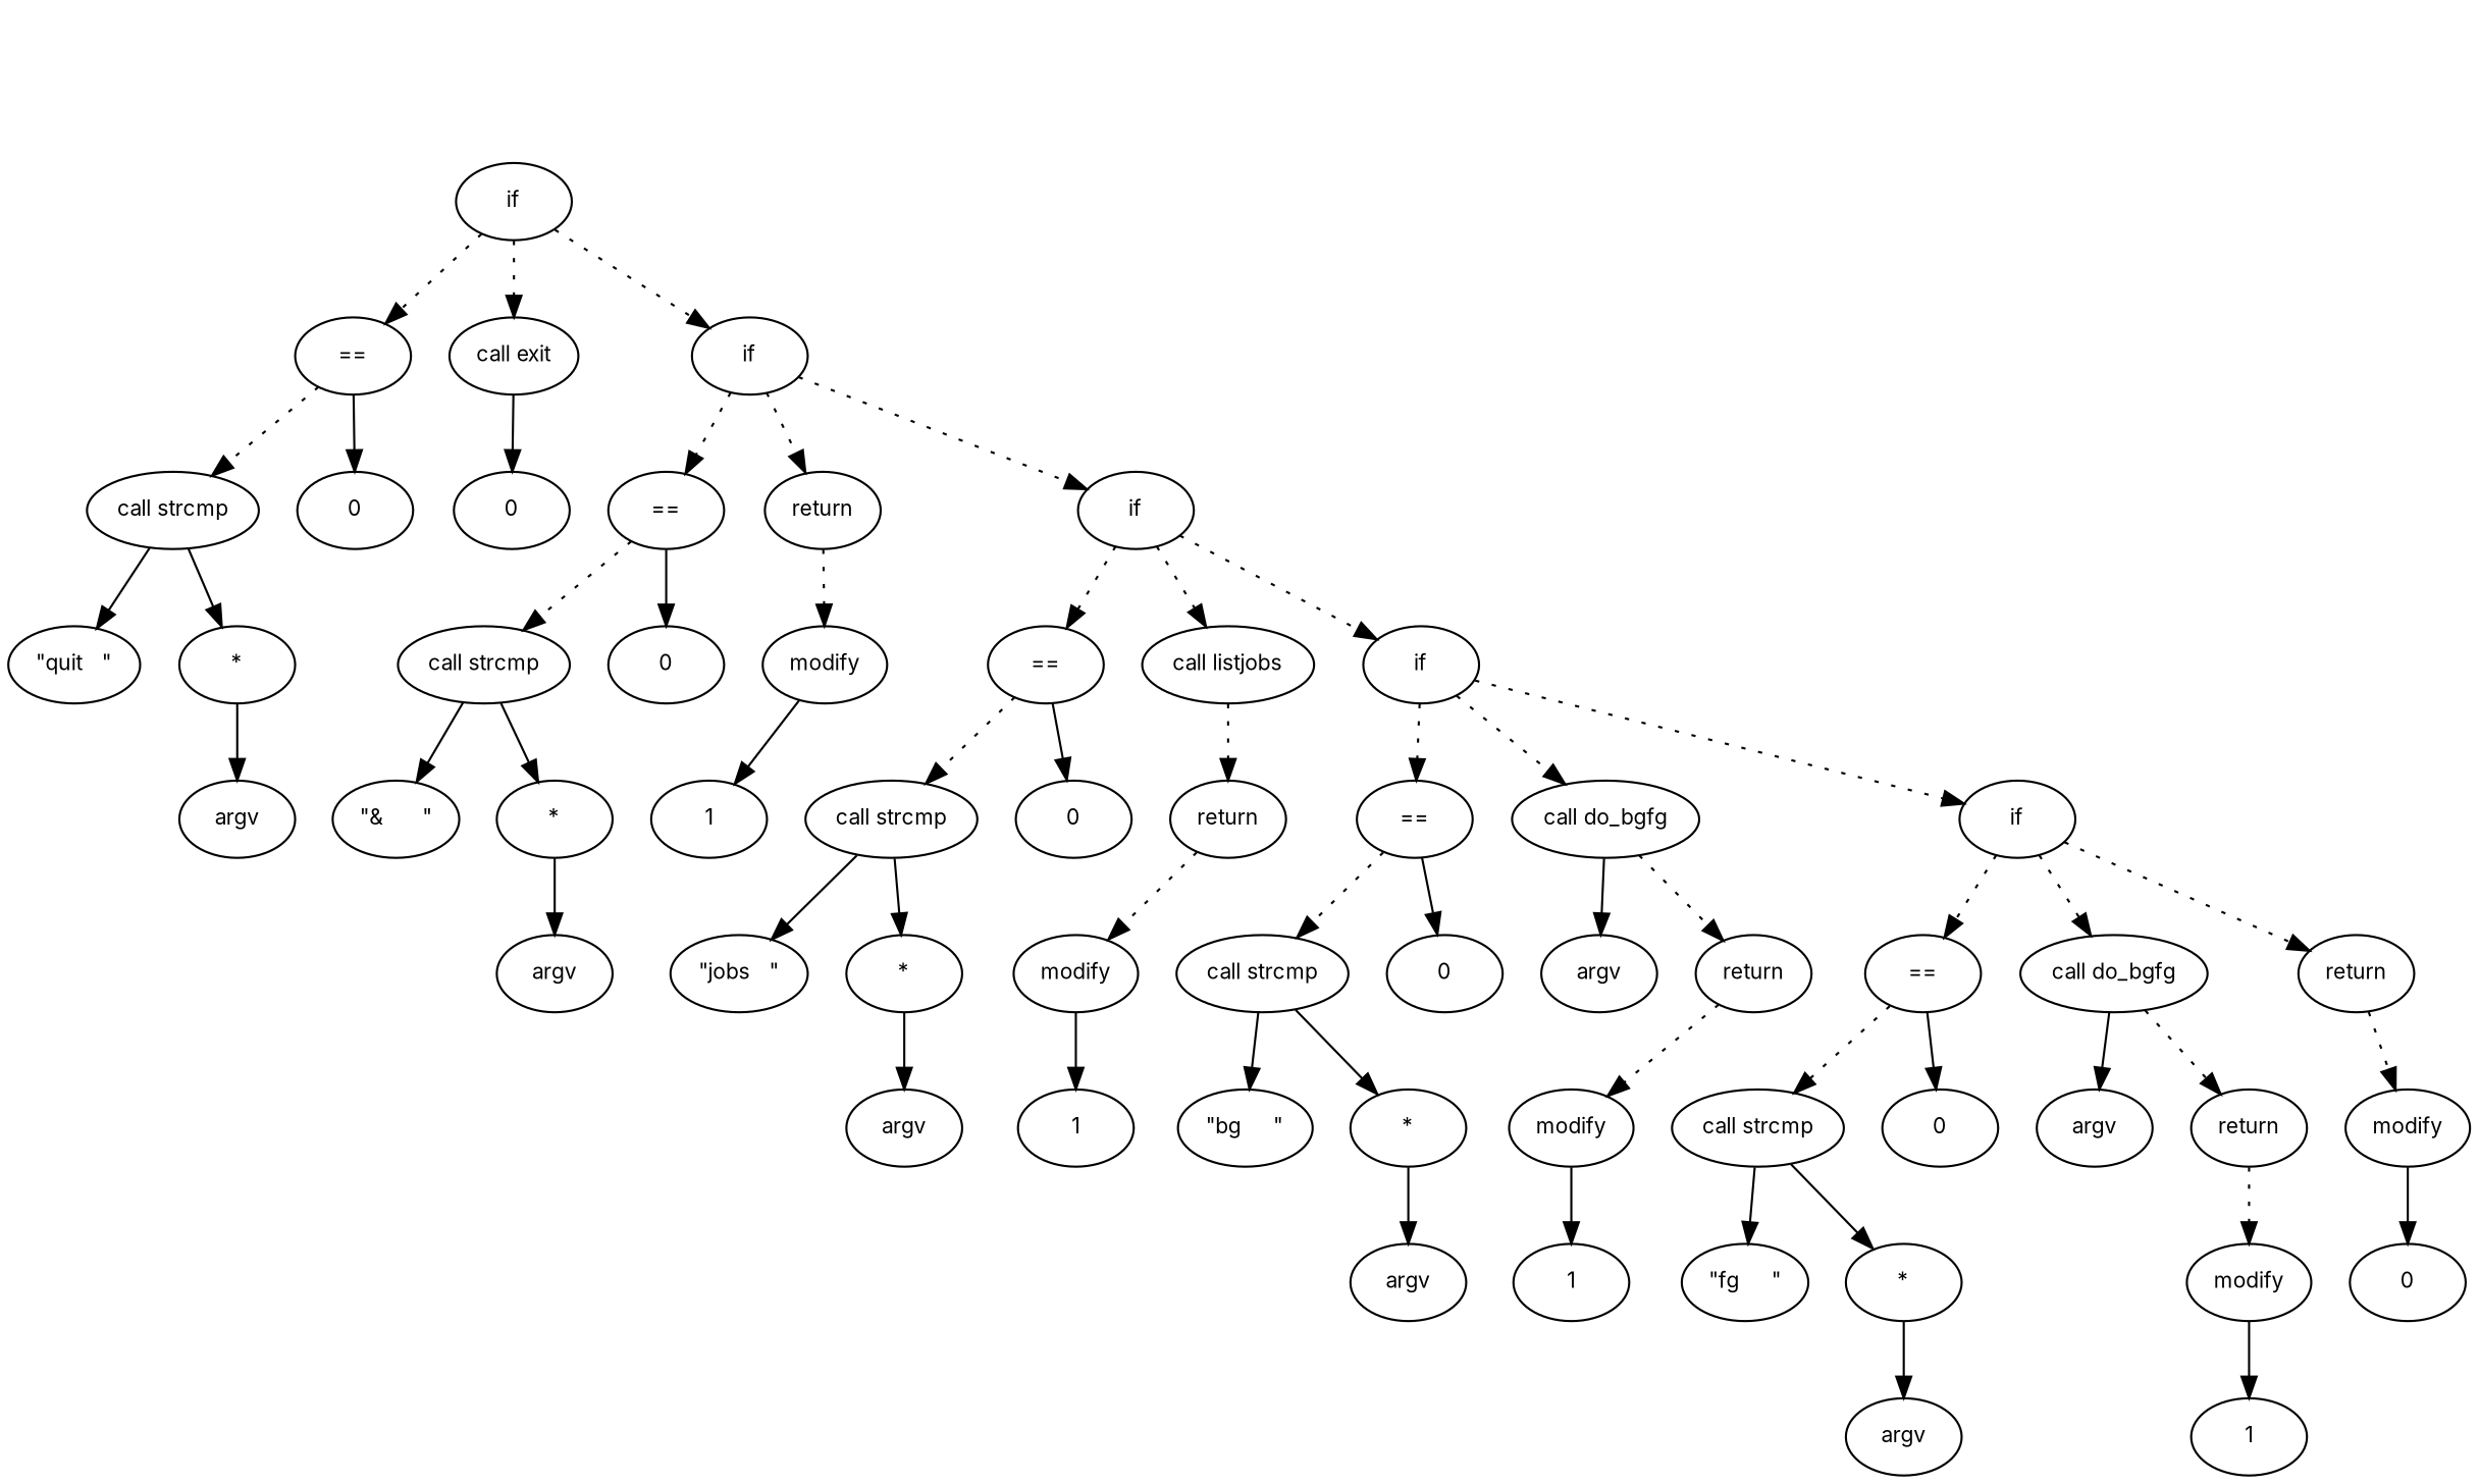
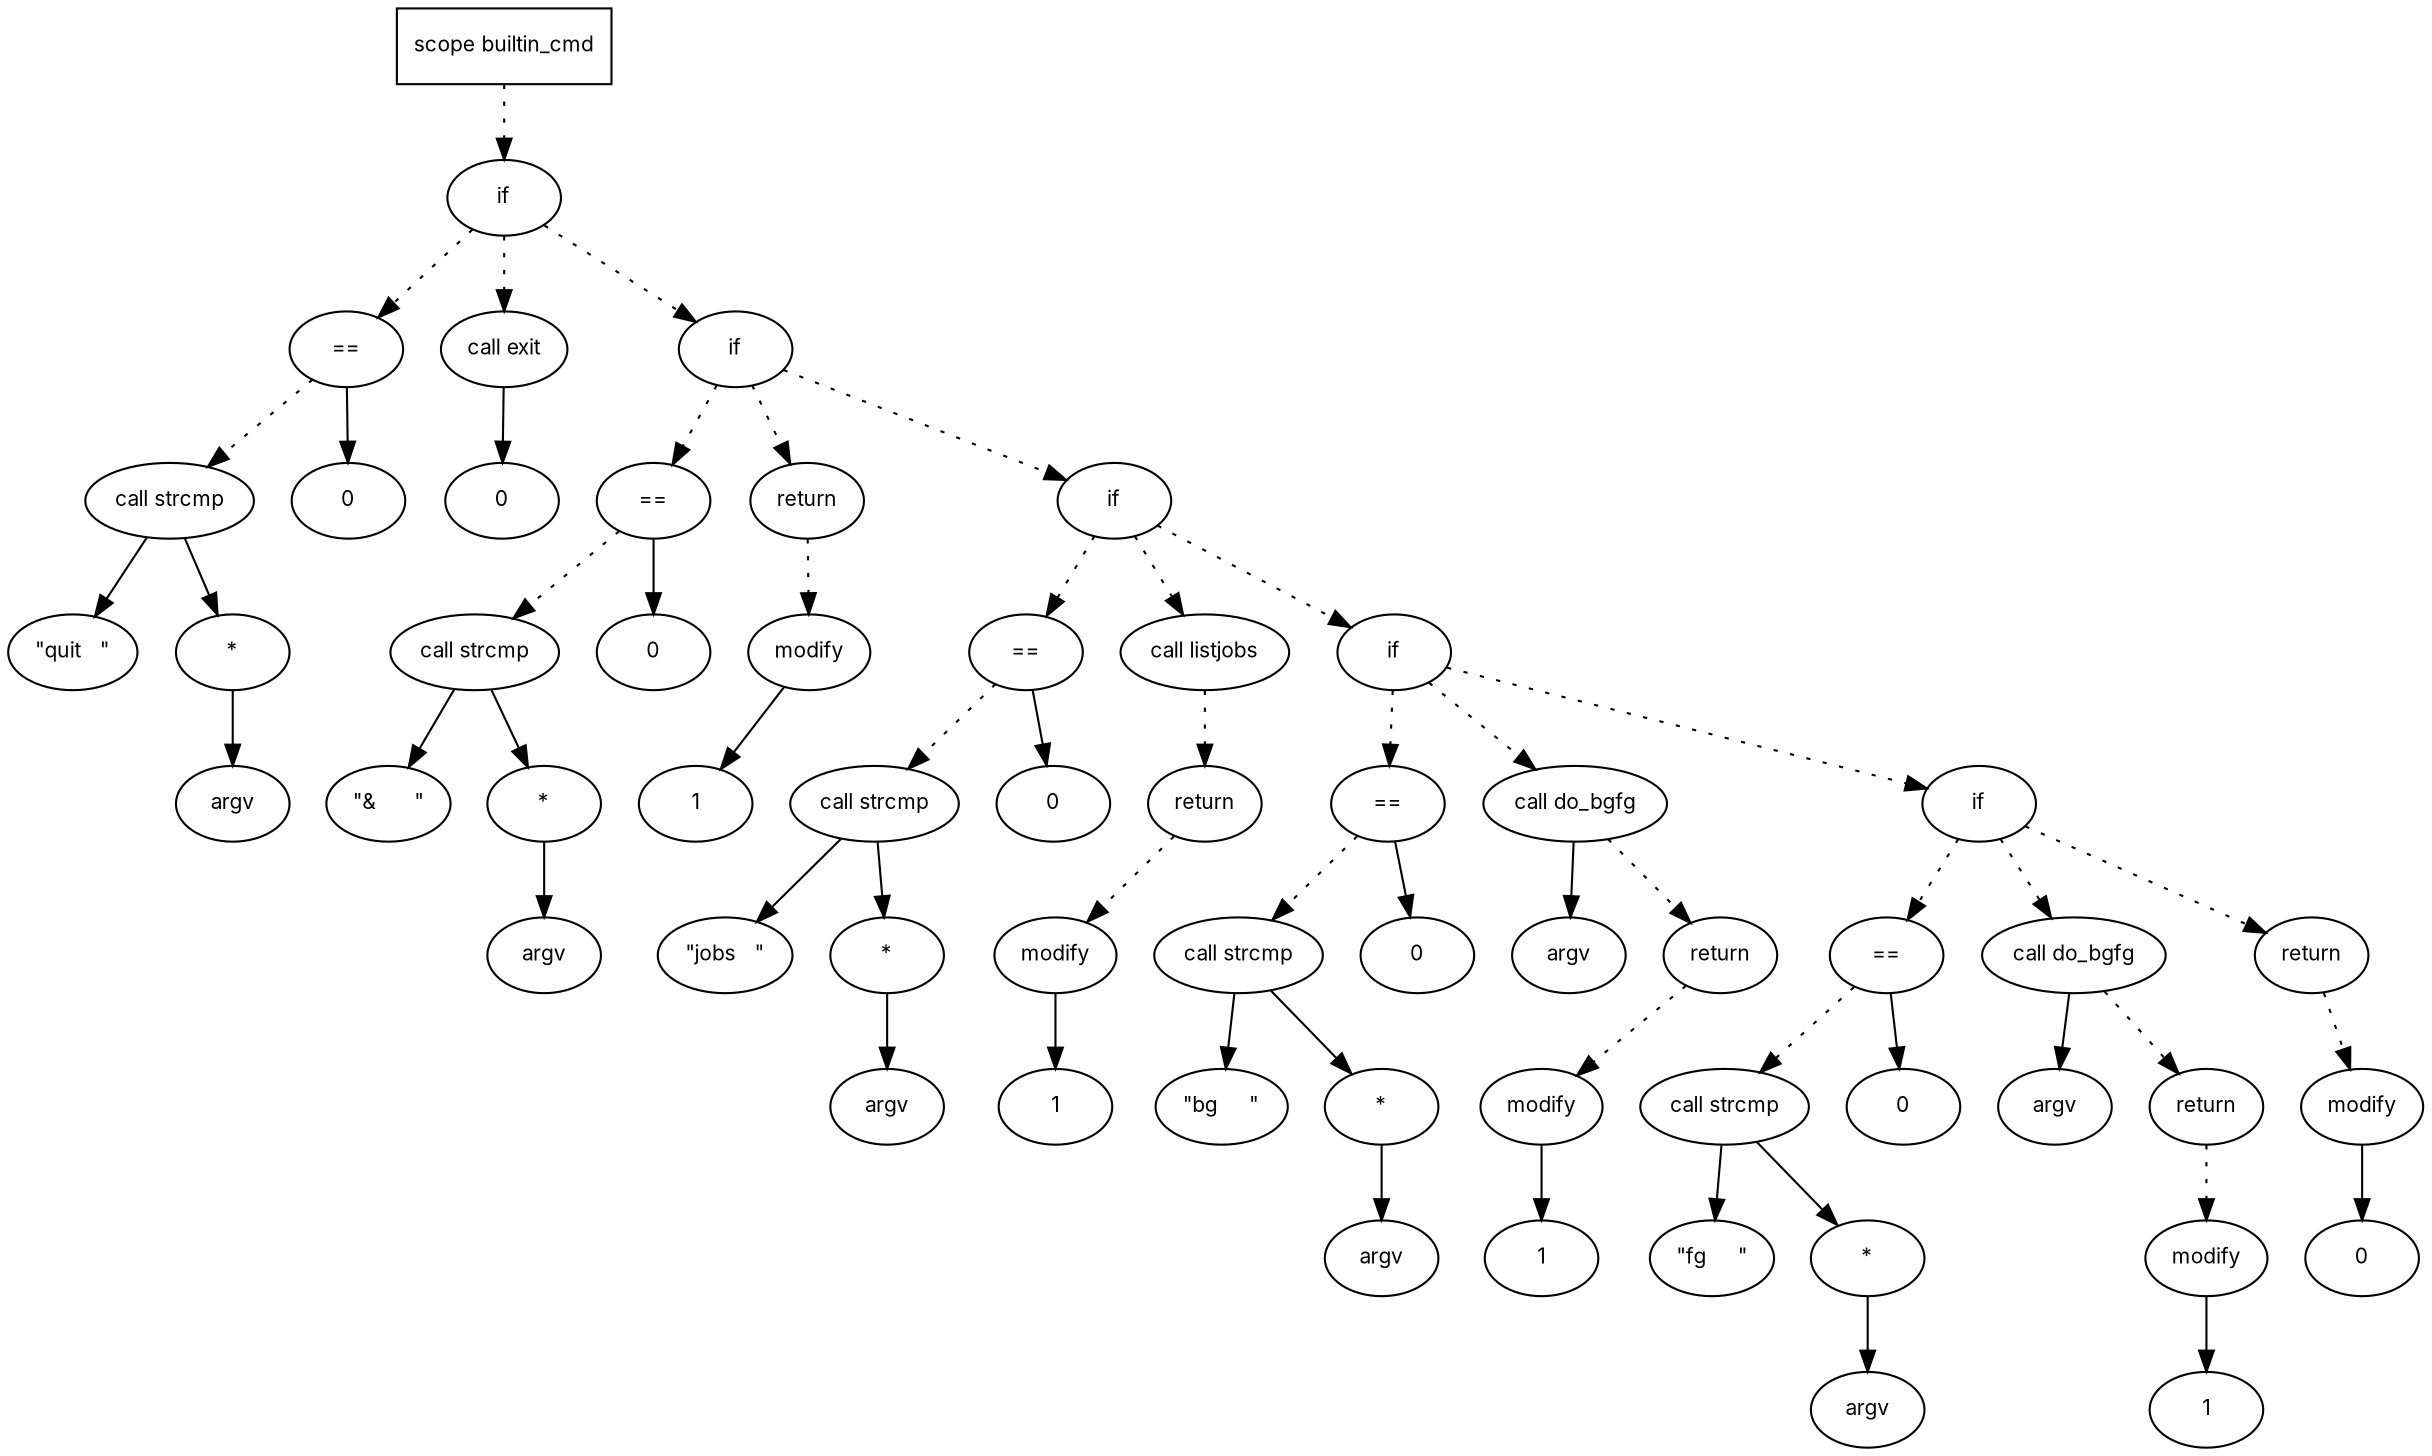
  digraph {
    fontname=Inter
    fontsize=10
    node [fontname=Inter fontsize=10 shape=ellipse]
    edge [fontname=Inter fontsize=10 style=dotted]
+   n1 [label="scope builtin_cmd" shape=box]
    n2 [label=if]
    n3 [label="=="]
    n4 [label="call exit"]
    n5 [label=if]
    n6 [label="call strcmp"]
    n7 [label=0]
    n8 [label=0]
    n9 [label="=="]
    n10 [label=return]
    n11 [label=if]
    n12 [label="\"quit   \""]
    n13 [label="*"]
    n14 [label=argv]
    n15 [label="call strcmp"]
    n16 [label=0]
    n17 [label=modify]
    n18 [label="=="]
    n19 [label="call listjobs"]
    n20 [label=if]
    n21 [label="\"&      \""]
    n22 [label="*"]
    n23 [label=argv]
    n24 [label=1]
    n25 [label="call strcmp"]
    n26 [label=0]
    n27 [label=return]
    n28 [label="=="]
    n29 [label="call do_bgfg"]
    n30 [label=if]
    n31 [label="\"jobs   \""]
    n32 [label="*"]
    n33 [label=argv]
    n34 [label=modify]
    n35 [label=1]
    n36 [label="call strcmp"]
    n37 [label=0]
    n38 [label=argv]
    n39 [label=return]
    n40 [label="=="]
    n41 [label="call do_bgfg"]
    n42 [label=return]
    n43 [label="\"bg     \""]
    n44 [label="*"]
    n45 [label=argv]
    n46 [label=modify]
    n47 [label=1]
    n48 [label="call strcmp"]
    n49 [label=0]
    n50 [label=argv]
    n51 [label=return]
    n52 [label=modify]
    n53 [label="\"fg     \""]
    n54 [label="*"]
    n55 [label=argv]
    n56 [label=modify]
    n57 [label=1]
    n58 [label=0]
+   n1 -> n2
    n2 -> n3
    n2 -> n4
    n2 -> n5
    n3 -> n6
    n3 -> n7 [style=""]
    n4 -> n8 [style=""]
    n5 -> n9
    n5 -> n10
    n5 -> n11
    n6 -> n12 [style=""]
    n6 -> n13 [style=""]
    n9 -> n15
    n9 -> n16 [style=""]
    n10 -> n17
    n11 -> n18
    n11 -> n19
    n11 -> n20
    n13 -> n14 [style=""]
    n15 -> n21 [style=""]
    n15 -> n22 [style=""]
    n17 -> n24 [style=""]
    n18 -> n25
    n18 -> n26 [style=""]
    n19 -> n27
    n20 -> n28
    n20 -> n29
    n20 -> n30
    n22 -> n23 [style=""]
    n25 -> n31 [style=""]
    n25 -> n32 [style=""]
    n27 -> n34
    n28 -> n36
    n28 -> n37 [style=""]
    n29 -> n38 [style=""]
    n29 -> n39
    n30 -> n40
    n30 -> n41
    n30 -> n42
    n32 -> n33 [style=""]
    n34 -> n35 [style=""]
    n36 -> n43 [style=""]
    n36 -> n44 [style=""]
    n39 -> n46
    n40 -> n48
    n40 -> n49 [style=""]
    n41 -> n50 [style=""]
    n41 -> n51
    n42 -> n52
    n44 -> n45 [style=""]
    n46 -> n47 [style=""]
    n48 -> n53 [style=""]
    n48 -> n54 [style=""]
    n51 -> n56
    n52 -> n58 [style=""]
    n54 -> n55 [style=""]
    n56 -> n57 [style=""]
  }
